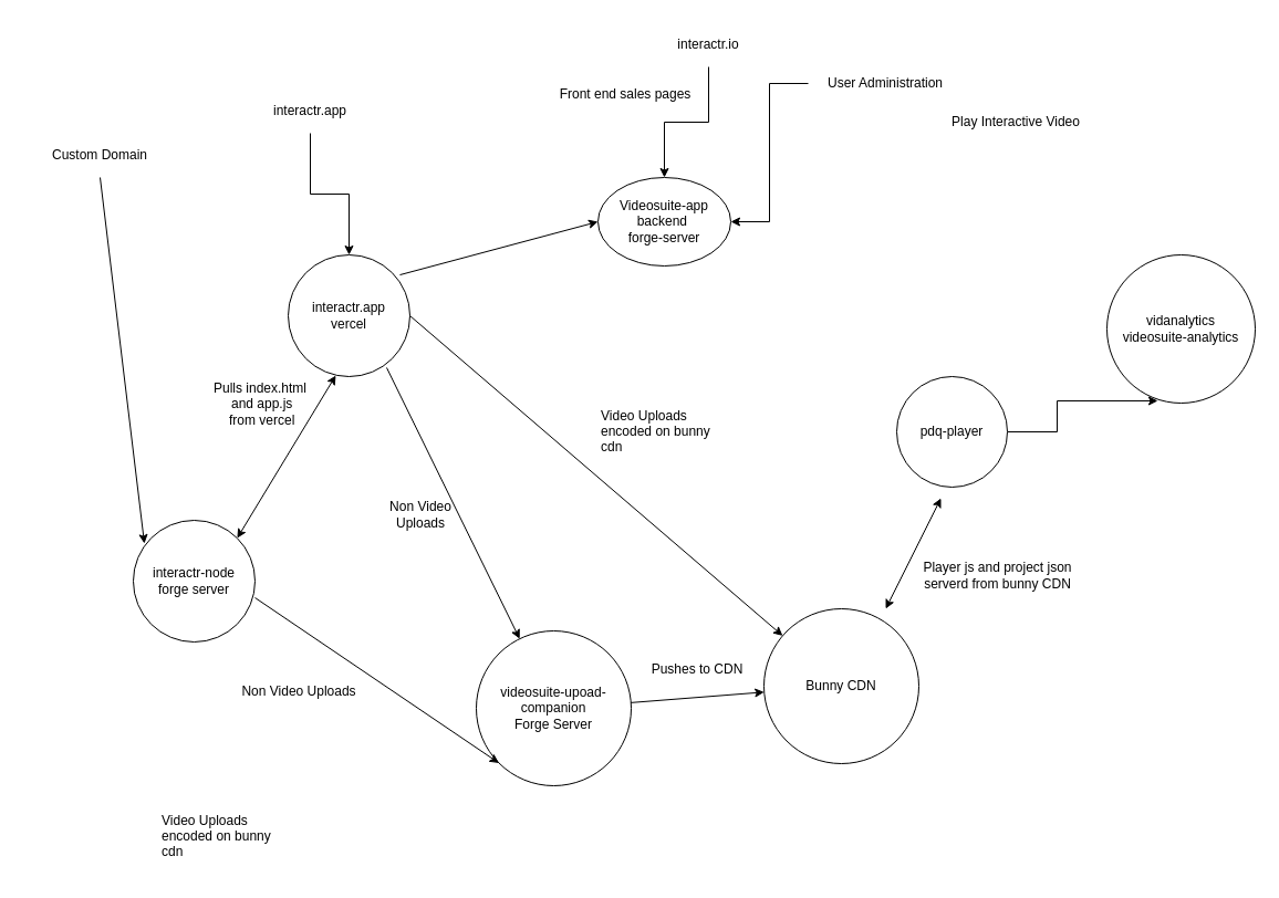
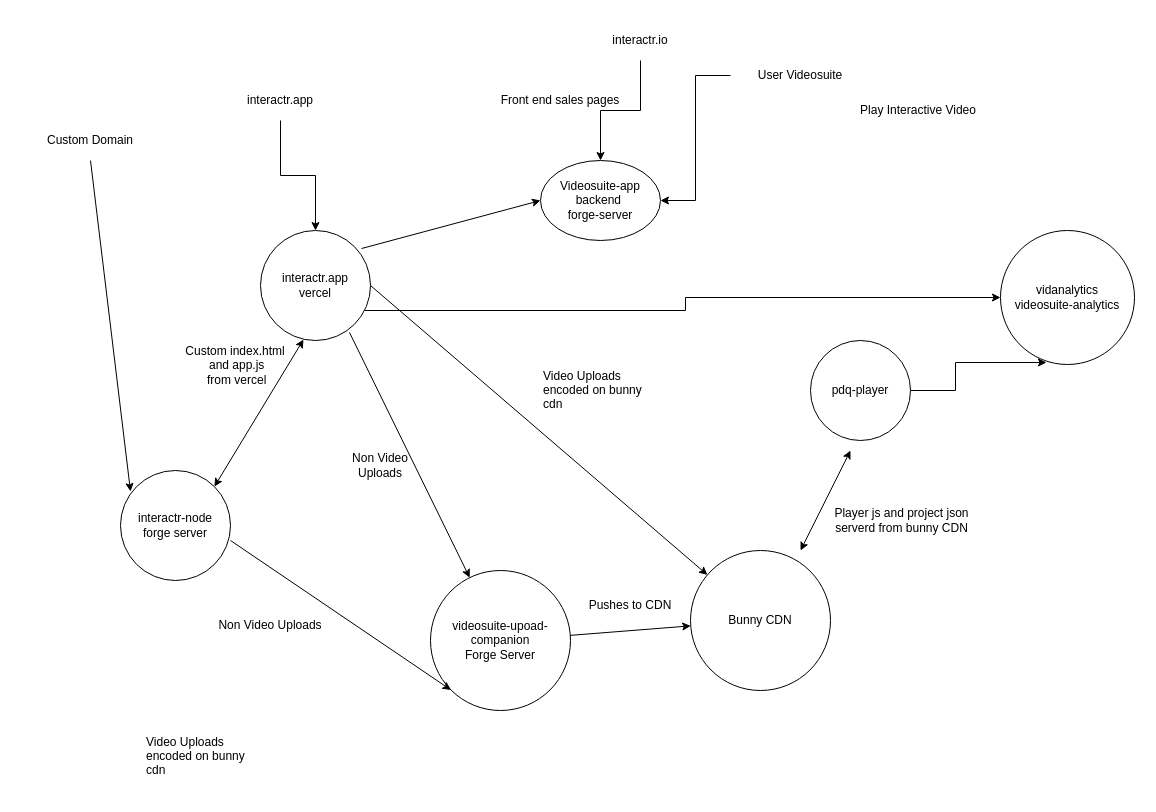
  <mxCell id="0" />
  <mxCell id="1" parent="0" />
+ <mxCell id="2" style="edgeStyle=orthogonalEdgeStyle;rounded=0;orthogonalLoop=1;jettySize=auto;html=1;" edge="1" parent="1" source="3" target="35"><mxGeometry relative="1" as="geometry"><Array as="points"><mxPoint x="685" y="310" /><mxPoint x="685" y="297" /></Array></mxGeometry></mxCell>
  <mxCell id="3" value="interactr.app&lt;br&gt;vercel&lt;br&gt;" style="ellipse;whiteSpace=wrap;html=1;aspect=fixed;" parent="1" vertex="1"><mxGeometry x="260" y="230" width="110" height="110" as="geometry" /></mxCell>
  <mxCell id="4" value="interactr-node&lt;br&gt;forge server" style="ellipse;whiteSpace=wrap;html=1;aspect=fixed;" parent="1" vertex="1"><mxGeometry x="120" y="470" width="110" height="110" as="geometry" /></mxCell>
  <mxCell id="5" value="" style="endArrow=classic;html=1;rounded=0;entryX=0.091;entryY=0.191;entryDx=0;entryDy=0;entryPerimeter=0;" parent="1" target="4" edge="1"><mxGeometry width="50" height="50" relative="1" as="geometry"><mxPoint x="90" y="160" as="sourcePoint" /><mxPoint x="204.578" y="394" as="targetPoint" /></mxGeometry></mxCell>
  <mxCell id="6" value="Custom Domain" style="text;html=1;strokeColor=none;fillColor=none;align=center;verticalAlign=middle;whiteSpace=wrap;rounded=0;" parent="1" vertex="1"><mxGeometry y="120" width="140" height="40" as="geometry" x="20" /></mxCell>
  <mxCell id="7" value="" style="endArrow=classic;startArrow=classic;html=1;rounded=0;entryX=0.391;entryY=0.991;entryDx=0;entryDy=0;entryPerimeter=0;exitX=1;exitY=0;exitDx=0;exitDy=0;" parent="1" source="4" target="3" edge="1"><mxGeometry width="50" height="50" relative="1" as="geometry"><mxPoint x="580" y="530" as="sourcePoint" /><mxPoint x="630" y="480" as="targetPoint" /></mxGeometry></mxCell>
- <mxCell id="8" value="Pulls index.html&lt;br&gt;&amp;nbsp;and app.js&lt;br&gt;&amp;nbsp;from vercel" style="text;html=1;strokeColor=none;fillColor=none;align=center;verticalAlign=middle;whiteSpace=wrap;rounded=0;" parent="1" vertex="1"><mxGeometry x="160" y="340" width="150" height="50" as="geometry" /></mxCell>
+ <mxCell id="8" value="Custom index.html&lt;br&gt;&amp;nbsp;and app.js&lt;br&gt;&amp;nbsp;from vercel" style="text;html=1;strokeColor=none;fillColor=none;align=center;verticalAlign=middle;whiteSpace=wrap;rounded=0;" parent="1" vertex="1"><mxGeometry x="160" y="340" width="150" height="50" as="geometry" /></mxCell>
  <mxCell id="9" value="videosuite-upoad-companion&lt;br&gt;Forge Server" style="ellipse;whiteSpace=wrap;html=1;aspect=fixed;" parent="1" vertex="1"><mxGeometry x="430" y="570" width="140" height="140" as="geometry" /></mxCell>
  <mxCell id="10" value="" style="endArrow=classic;html=1;rounded=0;entryX=0;entryY=1;entryDx=0;entryDy=0;" parent="1" target="9" edge="1"><mxGeometry width="50" height="50" relative="1" as="geometry"><mxPoint x="230" y="540" as="sourcePoint" /><mxPoint x="280" y="490" as="targetPoint" /></mxGeometry></mxCell>
  <mxCell id="11" value="Non Video Uploads" style="text;html=1;strokeColor=none;fillColor=none;align=center;verticalAlign=middle;whiteSpace=wrap;rounded=0;" parent="1" vertex="1"><mxGeometry x="200" y="610" width="140" height="30" as="geometry" /></mxCell>
  <mxCell id="12" value="" style="endArrow=classic;html=1;rounded=0;exitX=0.809;exitY=0.927;exitDx=0;exitDy=0;exitPerimeter=0;" parent="1" source="3" target="9" edge="1"><mxGeometry width="50" height="50" relative="1" as="geometry"><mxPoint x="370" y="290" as="sourcePoint" /><mxPoint x="420" y="240" as="targetPoint" /></mxGeometry></mxCell>
  <mxCell id="13" value="Non Video &lt;br&gt;Uploads" style="text;html=1;strokeColor=none;fillColor=none;align=center;verticalAlign=middle;whiteSpace=wrap;rounded=0;" parent="1" vertex="1"><mxGeometry x="310" y="450" width="140" height="30" as="geometry" /></mxCell>
  <mxCell id="14" value="Bunny CDN" style="ellipse;whiteSpace=wrap;html=1;aspect=fixed;" parent="1" vertex="1"><mxGeometry x="690" y="550" width="140" height="140" as="geometry" /></mxCell>
  <mxCell id="15" value="" style="endArrow=classic;html=1;rounded=0;" parent="1" source="9" target="14" edge="1"><mxGeometry width="50" height="50" relative="1" as="geometry"><mxPoint x="580" y="520" as="sourcePoint" /><mxPoint x="630" y="470" as="targetPoint" /></mxGeometry></mxCell>
  <mxCell id="16" value="Pushes to CDN" style="text;html=1;strokeColor=none;fillColor=none;align=center;verticalAlign=middle;whiteSpace=wrap;rounded=0;" parent="1" vertex="1"><mxGeometry x="560" y="590" width="140" height="30" as="geometry" /></mxCell>
  <mxCell id="17" value="Video Uploads &#10;encoded on bunny &#10;cdn" style="text;strokeColor=none;fillColor=none;align=left;verticalAlign=middle;spacingLeft=4;spacingRight=4;overflow=hidden;points=[[0,0.5],[1,0.5]];portConstraint=eastwest;rotatable=0;" parent="1" vertex="1"><mxGeometry x="537" y="354" width="135" height="70" as="geometry" /></mxCell>
  <mxCell id="18" style="edgeStyle=orthogonalEdgeStyle;rounded=0;orthogonalLoop=1;jettySize=auto;html=1;exitX=0.5;exitY=1;exitDx=0;exitDy=0;" parent="1" source="11" target="11" edge="1"><mxGeometry relative="1" as="geometry" /></mxCell>
  <mxCell id="19" value="" style="endArrow=classic;html=1;rounded=0;exitX=1;exitY=0.5;exitDx=0;exitDy=0;" parent="1" source="3" target="14" edge="1"><mxGeometry width="50" height="50" relative="1" as="geometry"><mxPoint x="580" y="500" as="sourcePoint" /><mxPoint x="630" y="450" as="targetPoint" /></mxGeometry></mxCell>
  <mxCell id="20" value="Video Uploads &#10;encoded on bunny &#10;cdn" style="text;strokeColor=none;fillColor=none;align=left;verticalAlign=middle;spacingLeft=4;spacingRight=4;overflow=hidden;points=[[0,0.5],[1,0.5]];portConstraint=eastwest;rotatable=0;" parent="1" vertex="1"><mxGeometry x="140" y="720" width="135" height="70" as="geometry" /></mxCell>
  <mxCell id="21" value="" style="edgeStyle=orthogonalEdgeStyle;rounded=0;orthogonalLoop=1;jettySize=auto;html=1;" parent="1" source="22" target="3" edge="1"><mxGeometry relative="1" as="geometry" /></mxCell>
  <mxCell id="22" value="interactr.app" style="text;html=1;strokeColor=none;fillColor=none;align=center;verticalAlign=middle;whiteSpace=wrap;rounded=0;" parent="1" vertex="1"><mxGeometry x="210" y="80" width="140" height="40" as="geometry" /></mxCell>
  <mxCell id="23" style="edgeStyle=orthogonalEdgeStyle;rounded=0;orthogonalLoop=1;jettySize=auto;html=1;entryX=0.343;entryY=0.985;entryDx=0;entryDy=0;entryPerimeter=0;" edge="1" parent="1" source="24" target="35"><mxGeometry relative="1" as="geometry" /></mxCell>
  <mxCell id="24" value="pdq-player" style="ellipse;whiteSpace=wrap;html=1;aspect=fixed;" parent="1" vertex="1"><mxGeometry x="810" y="340" width="100" height="100" as="geometry" /></mxCell>
  <mxCell id="25" value="" style="endArrow=classic;startArrow=classic;html=1;rounded=0;exitX=0.786;exitY=0;exitDx=0;exitDy=0;exitPerimeter=0;" parent="1" source="14" edge="1"><mxGeometry width="50" height="50" relative="1" as="geometry"><mxPoint x="800" y="500" as="sourcePoint" /><mxPoint x="850" y="450" as="targetPoint" /></mxGeometry></mxCell>
  <mxCell id="26" value="Player js and project json serverd from bunny CDN" style="text;html=1;strokeColor=none;fillColor=none;align=center;verticalAlign=middle;whiteSpace=wrap;rounded=0;" parent="1" vertex="1"><mxGeometry x="820" y="490" width="163" height="60" as="geometry" /></mxCell>
  <mxCell id="27" value="Play Interactive Video" style="text;html=1;strokeColor=none;fillColor=none;align=center;verticalAlign=middle;whiteSpace=wrap;rounded=0;" parent="1" vertex="1"><mxGeometry x="853" y="90" width="130" height="40" as="geometry" /></mxCell>
  <mxCell id="28" value="Videosuite-app&lt;br&gt;backend&amp;nbsp;&lt;br&gt;forge-server" style="ellipse;whiteSpace=wrap;html=1;aspect=fixed;" parent="1" vertex="1"><mxGeometry x="540" y="160" width="120" height="80" as="geometry" /></mxCell>
  <mxCell id="29" value="" style="endArrow=classic;html=1;rounded=0;exitX=0.918;exitY=0.164;exitDx=0;exitDy=0;exitPerimeter=0;entryX=0;entryY=0.5;entryDx=0;entryDy=0;" parent="1" source="3" target="28" edge="1"><mxGeometry width="50" height="50" relative="1" as="geometry"><mxPoint x="580" y="410" as="sourcePoint" /><mxPoint x="630" y="360" as="targetPoint" /></mxGeometry></mxCell>
  <mxCell id="30" value="" style="edgeStyle=orthogonalEdgeStyle;rounded=0;orthogonalLoop=1;jettySize=auto;html=1;" parent="1" source="31" target="28" edge="1"><mxGeometry relative="1" as="geometry" /></mxCell>
  <mxCell id="31" value="interactr.io" style="text;html=1;strokeColor=none;fillColor=none;align=center;verticalAlign=middle;whiteSpace=wrap;rounded=0;" parent="1" vertex="1"><mxGeometry x="570" y="20" width="140" height="40" as="geometry" /></mxCell>
- <mxCell id="32" value="Front end sales pages" style="text;html=1;strokeColor=none;fillColor=none;align=center;verticalAlign=middle;whiteSpace=wrap;rounded=0;" parent="1" vertex="1"><mxGeometry x="495" y="75" width="140" height="20" as="geometry" /></mxCell>
+ <mxCell id="32" value="Front end sales pages" style="text;html=1;strokeColor=none;fillColor=none;align=center;verticalAlign=middle;whiteSpace=wrap;rounded=0;" parent="1" vertex="1"><mxGeometry x="490" y="90" width="140" height="20" as="geometry" /></mxCell>
  <mxCell id="33" style="edgeStyle=orthogonalEdgeStyle;rounded=0;orthogonalLoop=1;jettySize=auto;html=1;entryX=1;entryY=0.5;entryDx=0;entryDy=0;" parent="1" source="34" target="28" edge="1"><mxGeometry relative="1" as="geometry" /></mxCell>
- <mxCell id="34" value="User Administration" style="text;html=1;strokeColor=none;fillColor=none;align=center;verticalAlign=middle;whiteSpace=wrap;rounded=0;" parent="1" vertex="1"><mxGeometry x="730" y="60" width="140" height="30" as="geometry" /></mxCell>
+ <mxCell id="34" value="User Videosuite" style="text;html=1;strokeColor=none;fillColor=none;align=center;verticalAlign=middle;whiteSpace=wrap;rounded=0;" parent="1" vertex="1"><mxGeometry x="730" y="60" width="140" height="30" as="geometry" /></mxCell>
  <mxCell id="35" value="vidanalytics&lt;br&gt;videosuite-analytics" style="ellipse;whiteSpace=wrap;html=1;aspect=fixed;" vertex="1" parent="1"><mxGeometry x="1000" y="230" width="134" height="134" as="geometry" /></mxCell>
